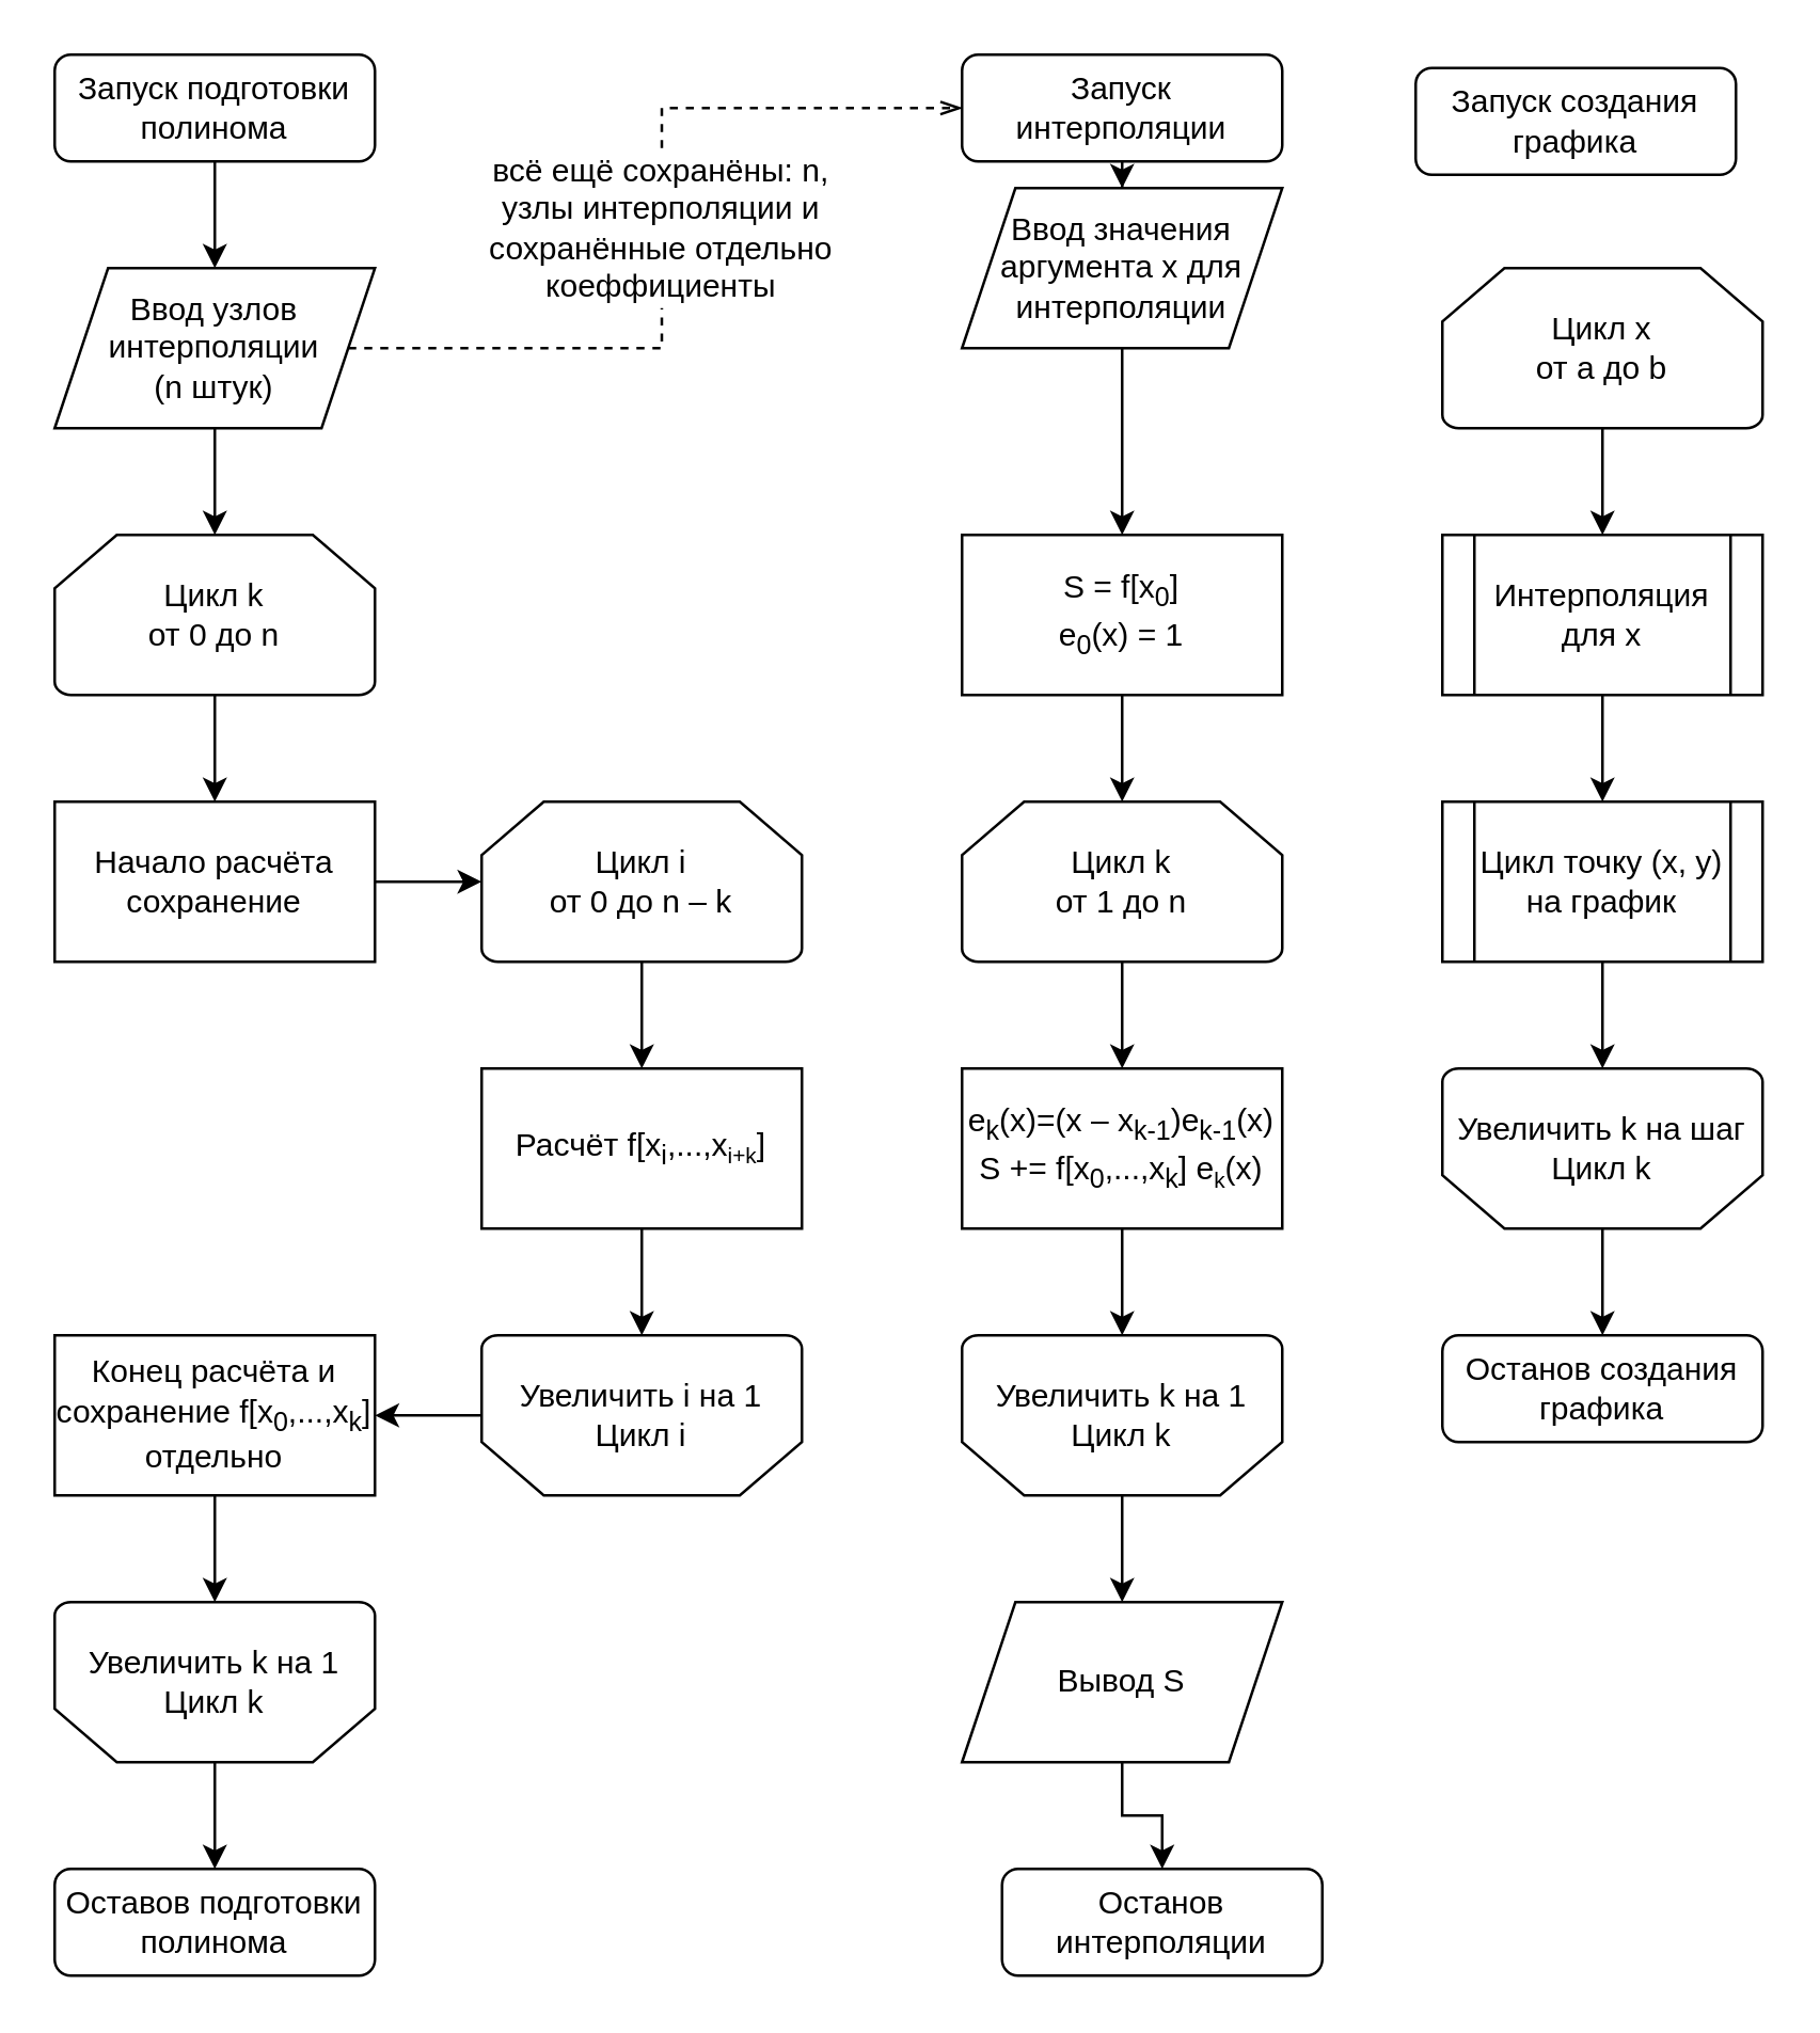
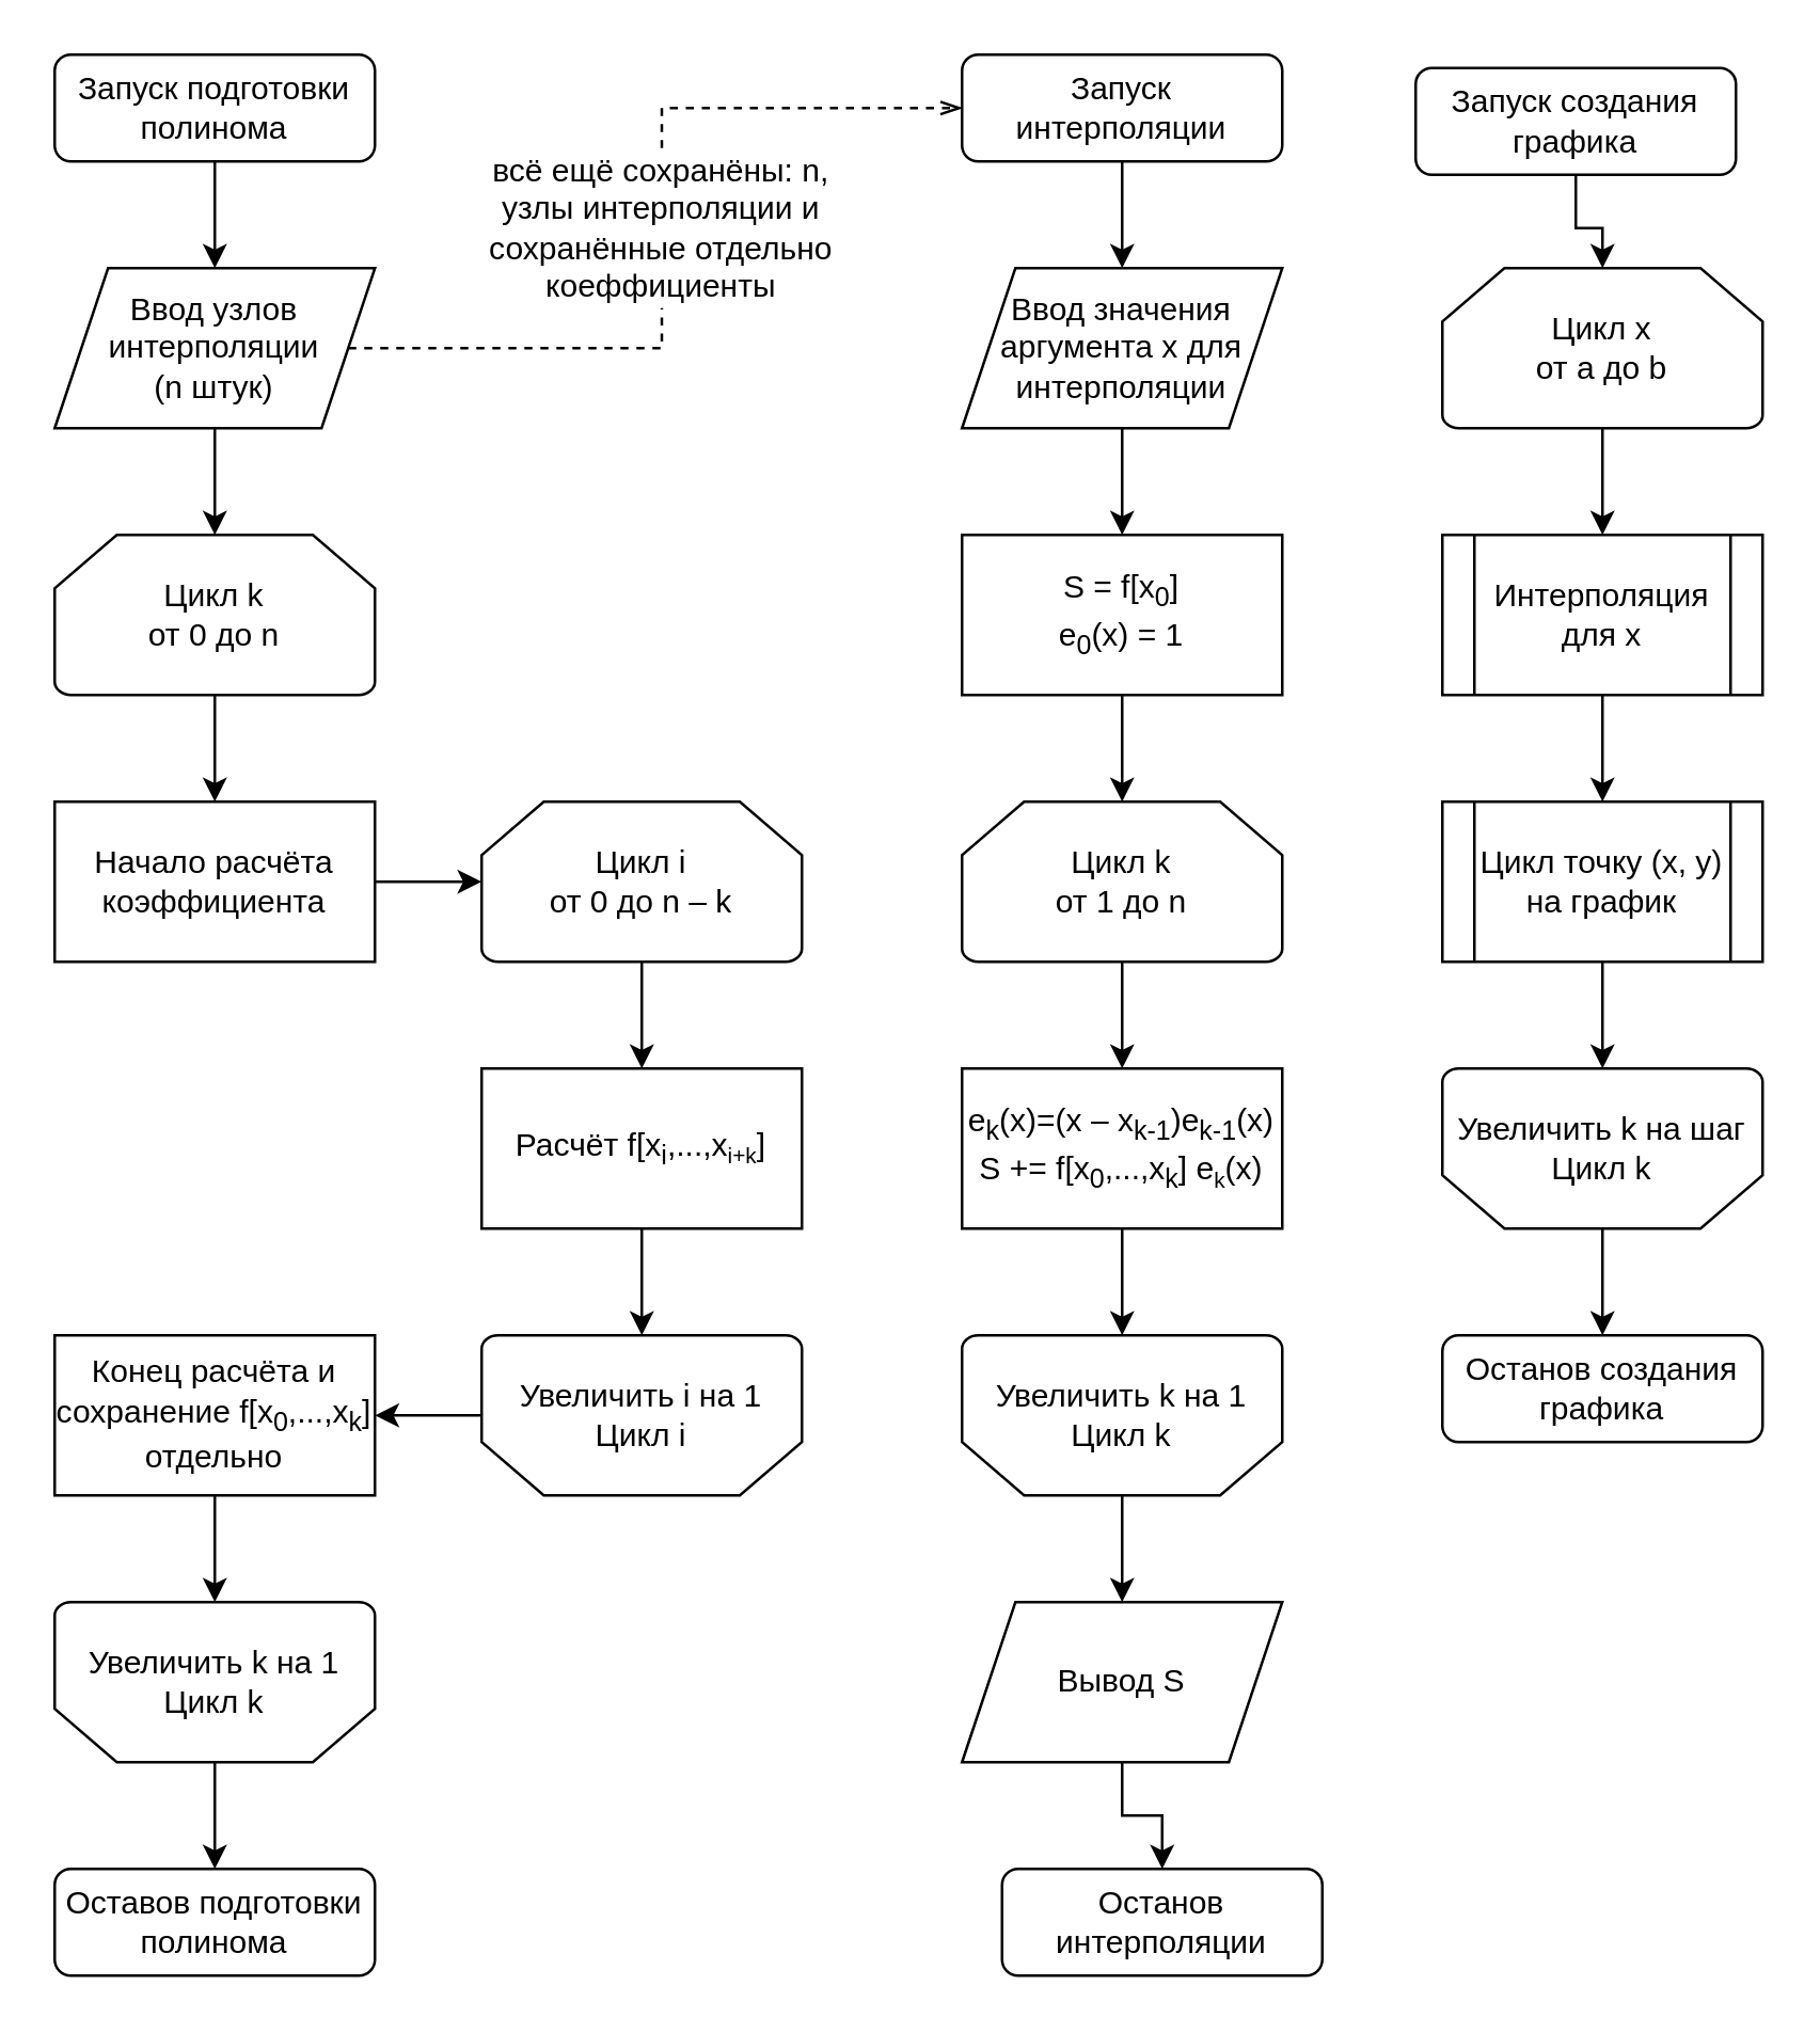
  <mxCell id="0" />
  <mxCell id="1" parent="0" />
  <mxCell id="2" value="" style="edgeStyle=orthogonalEdgeStyle;rounded=0;orthogonalLoop=1;jettySize=auto;html=1;" parent="1" source="3" target="6" edge="1"><mxGeometry relative="1" as="geometry" /></mxCell>
  <mxCell id="3" value="Запуск подготовки полинома" style="rounded=1;whiteSpace=wrap;html=1;" parent="1" vertex="1"><mxGeometry x="20" y="20" width="120" height="40" as="geometry" /></mxCell>
  <mxCell id="4" value="" style="edgeStyle=orthogonalEdgeStyle;rounded=0;orthogonalLoop=1;jettySize=auto;html=1;" parent="1" source="6" target="8" edge="1"><mxGeometry relative="1" as="geometry" /></mxCell>
  <mxCell id="5" style="edgeStyle=orthogonalEdgeStyle;rounded=0;orthogonalLoop=1;jettySize=auto;html=1;entryX=0;entryY=0.5;entryDx=0;entryDy=0;dashed=1;startArrow=none;endArrow=openThin;endFill=0;exitX=0.5;exitY=0;exitDx=0;exitDy=0;" parent="1" source="28" target="23" edge="1"><mxGeometry relative="1" as="geometry"><Array as="points"><mxPoint x="248" y="40" /></Array><mxPoint x="235" y="40" as="sourcePoint" /></mxGeometry></mxCell>
  <mxCell id="6" value="Ввод узлов интерполяции&lt;br&gt;(n штук)" style="shape=parallelogram;perimeter=parallelogramPerimeter;whiteSpace=wrap;html=1;fixedSize=1;" parent="1" vertex="1"><mxGeometry x="20" y="100" width="120" height="60" as="geometry" /></mxCell>
  <mxCell id="7" style="edgeStyle=orthogonalEdgeStyle;rounded=0;orthogonalLoop=1;jettySize=auto;html=1;exitX=0.5;exitY=1;exitDx=0;exitDy=0;exitPerimeter=0;entryX=0.5;entryY=0;entryDx=0;entryDy=0;entryPerimeter=0;" parent="1" source="8" target="18" edge="1"><mxGeometry relative="1" as="geometry"><mxPoint x="80" y="295" as="targetPoint" /></mxGeometry></mxCell>
  <mxCell id="8" value="Цикл k&lt;br&gt;от 0 до n" style="strokeWidth=1;html=1;shape=mxgraph.flowchart.loop_limit;whiteSpace=wrap;" parent="1" vertex="1"><mxGeometry x="20" y="200" width="120" height="60" as="geometry" /></mxCell>
  <mxCell id="9" value="" style="edgeStyle=orthogonalEdgeStyle;rounded=0;orthogonalLoop=1;jettySize=auto;html=1;" parent="1" source="10" target="14" edge="1"><mxGeometry relative="1" as="geometry" /></mxCell>
  <mxCell id="10" value="Расчёт f[x&lt;sub&gt;i&lt;/sub&gt;,...,x&lt;span style=&quot;font-size: 10px;&quot;&gt;&lt;sub&gt;i+k&lt;/sub&gt;&lt;/span&gt;]" style="rounded=0;whiteSpace=wrap;html=1;strokeWidth=1;" parent="1" vertex="1"><mxGeometry x="180" y="400" width="120" height="60" as="geometry" /></mxCell>
  <mxCell id="11" value="" style="edgeStyle=orthogonalEdgeStyle;rounded=0;orthogonalLoop=1;jettySize=auto;html=1;" parent="1" source="12" target="10" edge="1"><mxGeometry relative="1" as="geometry" /></mxCell>
  <mxCell id="12" value="Цикл i&lt;br&gt;от 0 до n – k" style="strokeWidth=1;html=1;shape=mxgraph.flowchart.loop_limit;whiteSpace=wrap;" parent="1" vertex="1"><mxGeometry x="180" y="300" width="120" height="60" as="geometry" /></mxCell>
  <mxCell id="13" style="edgeStyle=orthogonalEdgeStyle;rounded=0;orthogonalLoop=1;jettySize=auto;html=1;" parent="1" source="14" target="20" edge="1"><mxGeometry relative="1" as="geometry"><mxPoint x="160" y="535" as="targetPoint" /></mxGeometry></mxCell>
  <mxCell id="14" value="Увеличить i на 1&lt;br&gt;Цикл i" style="strokeWidth=1;html=1;shape=mxgraph.flowchart.loop_limit;whiteSpace=wrap;direction=west;" parent="1" vertex="1"><mxGeometry x="180" y="500" width="120" height="60" as="geometry" /></mxCell>
  <mxCell id="15" value="" style="edgeStyle=orthogonalEdgeStyle;rounded=0;orthogonalLoop=1;jettySize=auto;html=1;" parent="1" source="16" target="21" edge="1"><mxGeometry relative="1" as="geometry" /></mxCell>
  <mxCell id="16" value="Увеличить k на 1&lt;br&gt;Цикл k" style="strokeWidth=1;html=1;shape=mxgraph.flowchart.loop_limit;whiteSpace=wrap;direction=west;" parent="1" vertex="1"><mxGeometry x="20" y="600" width="120" height="60" as="geometry" /></mxCell>
  <mxCell id="17" value="" style="edgeStyle=orthogonalEdgeStyle;rounded=0;orthogonalLoop=1;jettySize=auto;html=1;" parent="1" source="18" target="12" edge="1"><mxGeometry relative="1" as="geometry" /></mxCell>
- <mxCell id="18" value="Начало расчёта сохранение" style="rounded=0;whiteSpace=wrap;html=1;strokeWidth=1;" parent="1" vertex="1"><mxGeometry x="20" y="300" width="120" height="60" as="geometry" /></mxCell>
+ <mxCell id="18" value="Начало расчёта коэффициента" style="rounded=0;whiteSpace=wrap;html=1;strokeWidth=1;" parent="1" vertex="1"><mxGeometry x="20" y="300" width="120" height="60" as="geometry" /></mxCell>
  <mxCell id="19" value="" style="edgeStyle=orthogonalEdgeStyle;rounded=0;orthogonalLoop=1;jettySize=auto;html=1;" parent="1" source="20" target="16" edge="1"><mxGeometry relative="1" as="geometry" /></mxCell>
  <mxCell id="20" value="Конец расчёта и сохранение f[x&lt;sub&gt;0&lt;/sub&gt;,...,x&lt;sub&gt;k&lt;/sub&gt;] отдельно" style="rounded=0;whiteSpace=wrap;html=1;strokeWidth=1;" parent="1" vertex="1"><mxGeometry x="20" y="500" width="120" height="60" as="geometry" /></mxCell>
  <mxCell id="21" value="Оставов подготовки полинома" style="rounded=1;whiteSpace=wrap;html=1;strokeWidth=1;" parent="1" vertex="1"><mxGeometry x="20" y="700" width="120" height="40" as="geometry" /></mxCell>
  <mxCell id="22" value="" style="edgeStyle=orthogonalEdgeStyle;rounded=0;orthogonalLoop=1;jettySize=auto;html=1;" parent="1" source="23" target="25" edge="1"><mxGeometry relative="1" as="geometry" /></mxCell>
  <mxCell id="23" value="Запуск интерполяции" style="rounded=1;whiteSpace=wrap;html=1;" parent="1" vertex="1"><mxGeometry x="360" y="20" width="120" height="40" as="geometry" /></mxCell>
  <mxCell id="24" value="" style="edgeStyle=orthogonalEdgeStyle;rounded=0;orthogonalLoop=1;jettySize=auto;html=1;entryX=0.5;entryY=0;entryDx=0;entryDy=0;" parent="1" source="25" target="33" edge="1"><mxGeometry relative="1" as="geometry" /></mxCell>
- <mxCell id="25" value="Ввод значения аргумента x для &lt;br&gt;интерполяции" style="shape=parallelogram;perimeter=parallelogramPerimeter;whiteSpace=wrap;html=1;fixedSize=1;" parent="1" vertex="1"><mxGeometry x="360" y="70" width="120" height="60" as="geometry" /></mxCell>
+ <mxCell id="25" value="Ввод значения аргумента x для &lt;br&gt;интерполяции" style="shape=parallelogram;perimeter=parallelogramPerimeter;whiteSpace=wrap;html=1;fixedSize=1;" parent="1" vertex="1"><mxGeometry x="360" y="100" width="120" height="60" as="geometry" /></mxCell>
  <mxCell id="26" value="" style="edgeStyle=orthogonalEdgeStyle;rounded=0;orthogonalLoop=1;jettySize=auto;html=1;endArrow=classic;endFill=1;" parent="1" source="27" target="30" edge="1"><mxGeometry relative="1" as="geometry" /></mxCell>
  <mxCell id="27" value="Цикл k&lt;br&gt;от 1 до n" style="strokeWidth=1;html=1;shape=mxgraph.flowchart.loop_limit;whiteSpace=wrap;" parent="1" vertex="1"><mxGeometry x="360" y="300" width="120" height="60" as="geometry" /></mxCell>
  <mxCell id="28" value="всё ещё сохранёны: n, узлы интерполяции и сохранённые отдельно коеффициенты" style="text;html=1;strokeColor=none;fillColor=none;align=center;verticalAlign=middle;whiteSpace=wrap;rounded=0;" parent="1" vertex="1"><mxGeometry x="175" y="55" width="145" height="60" as="geometry" /></mxCell>
  <mxCell id="29" value="" style="edgeStyle=orthogonalEdgeStyle;rounded=0;orthogonalLoop=1;jettySize=auto;html=1;dashed=1;endArrow=none;entryX=0.5;entryY=1;entryDx=0;entryDy=0;" parent="1" source="6" target="28" edge="1"><mxGeometry relative="1" as="geometry"><mxPoint x="130.011" y="129.966" as="sourcePoint" /><mxPoint x="265" y="130" as="targetPoint" /><Array as="points"><mxPoint x="248" y="130" /></Array></mxGeometry></mxCell>
  <mxCell id="30" value="&lt;span style=&quot;&quot;&gt;e&lt;/span&gt;&lt;sub style=&quot;&quot;&gt;k&lt;/sub&gt;&lt;span style=&quot;&quot;&gt;(x)=&lt;/span&gt;(x – x&lt;sub&gt;k-1&lt;/sub&gt;)e&lt;sub&gt;k-1&lt;/sub&gt;(x)&lt;br&gt;S += f[x&lt;sub&gt;0&lt;/sub&gt;,...,x&lt;sub&gt;k&lt;/sub&gt;] e&lt;span style=&quot;font-size: 10px;&quot;&gt;&lt;sub&gt;k&lt;/sub&gt;&lt;/span&gt;(x)" style="rounded=0;whiteSpace=wrap;html=1;strokeWidth=1;" parent="1" vertex="1"><mxGeometry x="360" y="400" width="120" height="60" as="geometry" /></mxCell>
  <mxCell id="31" value="" style="edgeStyle=orthogonalEdgeStyle;rounded=0;orthogonalLoop=1;jettySize=auto;html=1;endArrow=classic;endFill=1;exitX=0.5;exitY=1;exitDx=0;exitDy=0;" parent="1" source="30" target="35" edge="1"><mxGeometry relative="1" as="geometry"><mxPoint x="420" y="660" as="sourcePoint" /></mxGeometry></mxCell>
  <mxCell id="32" value="" style="edgeStyle=orthogonalEdgeStyle;rounded=0;orthogonalLoop=1;jettySize=auto;html=1;endArrow=classic;endFill=1;" parent="1" source="33" target="27" edge="1"><mxGeometry relative="1" as="geometry" /></mxCell>
  <mxCell id="33" value="S = f[x&lt;sub&gt;0&lt;/sub&gt;]&lt;br&gt;e&lt;sub&gt;0&lt;/sub&gt;(x) = 1" style="rounded=0;whiteSpace=wrap;html=1;strokeWidth=1;" parent="1" vertex="1"><mxGeometry x="360" y="200" width="120" height="60" as="geometry" /></mxCell>
  <mxCell id="34" value="" style="edgeStyle=orthogonalEdgeStyle;rounded=0;orthogonalLoop=1;jettySize=auto;html=1;endArrow=classic;endFill=1;" parent="1" source="35" target="37" edge="1"><mxGeometry relative="1" as="geometry" /></mxCell>
  <mxCell id="35" value="Увеличить k на 1&lt;br&gt;Цикл k" style="strokeWidth=1;html=1;shape=mxgraph.flowchart.loop_limit;whiteSpace=wrap;direction=west;" parent="1" vertex="1"><mxGeometry x="360" y="500" width="120" height="60" as="geometry" /></mxCell>
  <mxCell id="36" value="" style="edgeStyle=orthogonalEdgeStyle;rounded=0;orthogonalLoop=1;jettySize=auto;html=1;endArrow=classic;endFill=1;" parent="1" source="37" target="38" edge="1"><mxGeometry relative="1" as="geometry" /></mxCell>
  <mxCell id="37" value="Вывод S" style="shape=parallelogram;perimeter=parallelogramPerimeter;whiteSpace=wrap;html=1;fixedSize=1;" parent="1" vertex="1"><mxGeometry x="360" y="600" width="120" height="60" as="geometry" /></mxCell>
  <mxCell id="38" value="Останов интерполяции" style="rounded=1;whiteSpace=wrap;html=1;" parent="1" vertex="1"><mxGeometry x="375" y="700" width="120" height="40" as="geometry" /></mxCell>
+ <mxCell id="39" value="" style="edgeStyle=orthogonalEdgeStyle;rounded=0;orthogonalLoop=1;jettySize=auto;html=1;endArrow=classic;endFill=1;" parent="1" source="40" target="42" edge="1"><mxGeometry relative="1" as="geometry" /></mxCell>
  <mxCell id="40" value="Запуск создания графика" style="rounded=1;whiteSpace=wrap;html=1;" parent="1" vertex="1"><mxGeometry x="530" y="25" width="120" height="40" as="geometry" /></mxCell>
  <mxCell id="41" value="" style="edgeStyle=orthogonalEdgeStyle;rounded=0;orthogonalLoop=1;jettySize=auto;html=1;endArrow=classic;endFill=1;" parent="1" source="42" target="44" edge="1"><mxGeometry relative="1" as="geometry" /></mxCell>
  <mxCell id="42" value="Цикл x&lt;br&gt;от a до b" style="strokeWidth=1;html=1;shape=mxgraph.flowchart.loop_limit;whiteSpace=wrap;" parent="1" vertex="1"><mxGeometry x="540" y="100" width="120" height="60" as="geometry" /></mxCell>
  <mxCell id="43" value="" style="edgeStyle=orthogonalEdgeStyle;rounded=0;orthogonalLoop=1;jettySize=auto;html=1;endArrow=classic;endFill=1;" parent="1" source="44" target="46" edge="1"><mxGeometry relative="1" as="geometry" /></mxCell>
  <mxCell id="44" value="Интерполяция для x" style="shape=process;whiteSpace=wrap;html=1;backgroundOutline=1;strokeWidth=1;" parent="1" vertex="1"><mxGeometry x="540" y="200" width="120" height="60" as="geometry" /></mxCell>
  <mxCell id="45" value="" style="edgeStyle=orthogonalEdgeStyle;rounded=0;orthogonalLoop=1;jettySize=auto;html=1;endArrow=classic;endFill=1;" parent="1" source="46" target="48" edge="1"><mxGeometry relative="1" as="geometry" /></mxCell>
  <mxCell id="46" value="Цикл точку (x, y) на график" style="shape=process;whiteSpace=wrap;html=1;backgroundOutline=1;strokeWidth=1;" parent="1" vertex="1"><mxGeometry x="540" y="300" width="120" height="60" as="geometry" /></mxCell>
  <mxCell id="47" value="" style="edgeStyle=orthogonalEdgeStyle;rounded=0;orthogonalLoop=1;jettySize=auto;html=1;endArrow=classic;endFill=1;" parent="1" source="48" target="49" edge="1"><mxGeometry relative="1" as="geometry" /></mxCell>
  <mxCell id="48" value="Увеличить k на шаг&lt;br&gt;Цикл k" style="strokeWidth=1;html=1;shape=mxgraph.flowchart.loop_limit;whiteSpace=wrap;direction=west;" parent="1" vertex="1"><mxGeometry x="540" y="400" width="120" height="60" as="geometry" /></mxCell>
  <mxCell id="49" value="Останов создания графика" style="rounded=1;whiteSpace=wrap;html=1;" parent="1" vertex="1"><mxGeometry x="540" y="500" width="120" height="40" as="geometry" /></mxCell>
